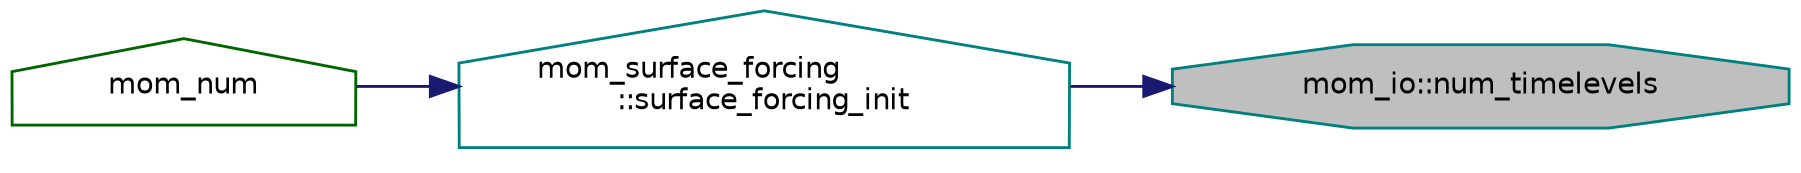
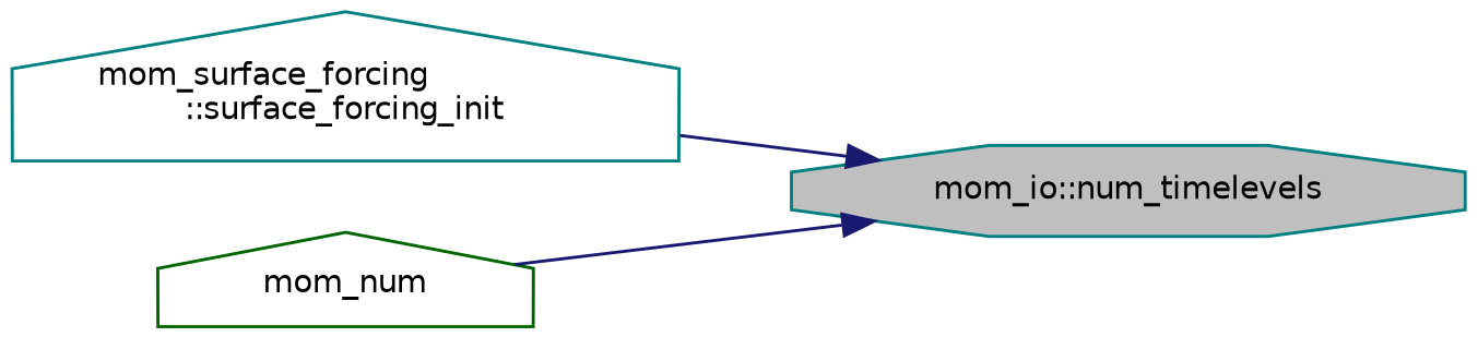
  digraph {
    rankdir=RL
    node [color=teal fillcolor=white fontname=Helvetica fontsize=10 shape=house style=filled]
    edge [color=midnightblue dir=back fontname=Helvetica fontsize=10 labelfontname=Helvetica labelfontsize=10 style=solid]
    n1 [fillcolor=grey75 fontcolor=black height=0.2 label="mom_io::num_timelevels" shape=octagon width=0.4]
    n2 [height=0.2 label="mom_surface_forcing\l::surface_forcing_init" width=0.4]
    n3 [color=darkgreen height=0.2 label=mom_num width=0.4]
    n1 -> n2
-   n2 -> n3
+   n1 -> n3
  }
